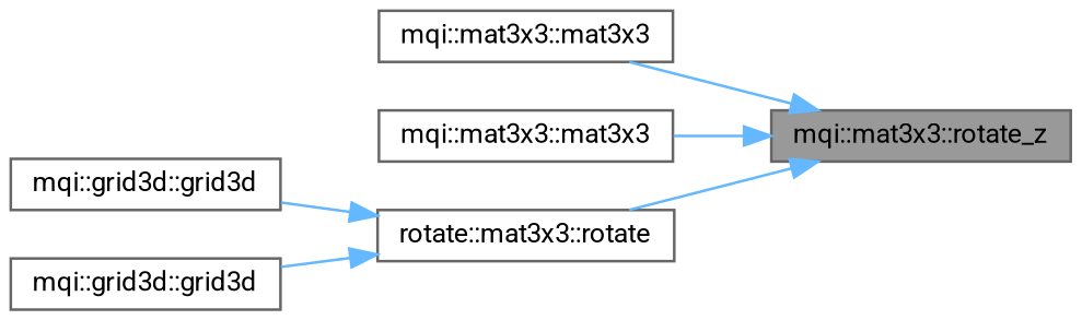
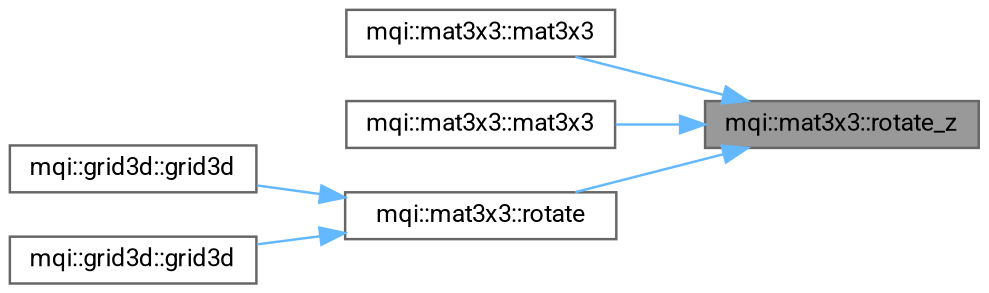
  digraph {
    rankdir=RL
    fontname=Roboto
    node [color=grey40 fillcolor=white fontname=Roboto fontsize=10 shape=box style=filled]
    edge [color=steelblue1 dir=back fontname=Roboto fontsize=10 labelfontname=Helvetica labelfontsize=10 style=solid]
    n1 [color=gray40 fillcolor=grey60 fontcolor=black height=0.2 label="mqi::mat3x3::rotate_z" width=0.4]
    n2 [height=0.2 label="mqi::mat3x3::mat3x3" width=0.4]
    n3 [height=0.2 label="mqi::mat3x3::mat3x3" width=0.4]
-   n4 [height=0.2 label="rotate::mat3x3::rotate" width=0.4]
+   n4 [height=0.2 label="mqi::mat3x3::rotate" width=0.4]
    n5 [height=0.2 label="mqi::grid3d::grid3d" width=0.4]
    n6 [height=0.2 label="mqi::grid3d::grid3d" width=0.4]
    n1 -> n2
    n1 -> n3
    n1 -> n4
    n4 -> n5
    n4 -> n6
  }
